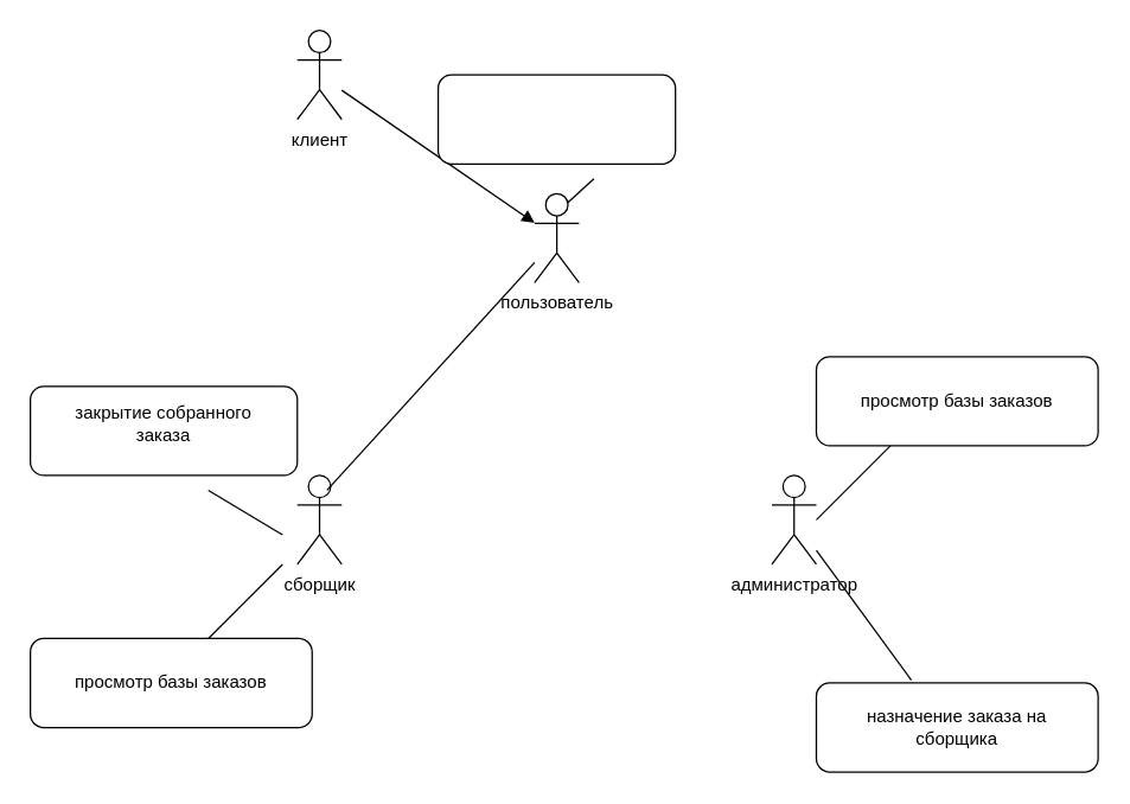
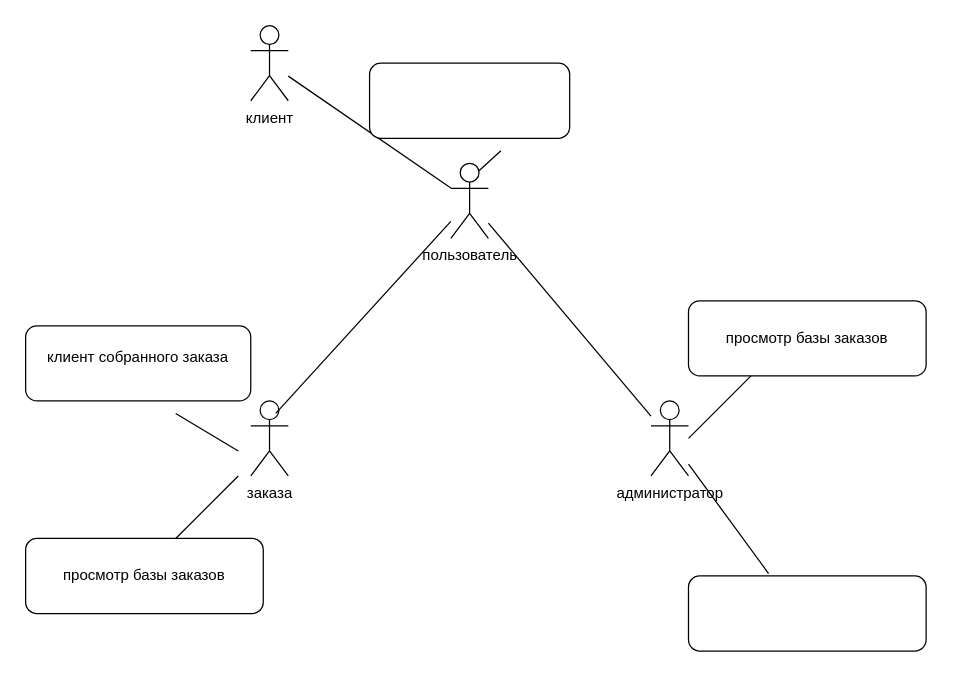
  <mxCell id="0" />
  <mxCell id="1" parent="0" />
  <mxCell id="2" value="пользователь" style="shape=umlActor;verticalLabelPosition=bottom;verticalAlign=top;html=1;" vertex="1" parent="1"><mxGeometry x="360" y="130" width="30" height="60" as="geometry" /></mxCell>
  <mxCell id="3" value="клиент" style="shape=umlActor;verticalLabelPosition=bottom;verticalAlign=top;html=1;" vertex="1" parent="1"><mxGeometry x="200" y="20" width="30" height="60" as="geometry" /></mxCell>
- <mxCell id="4" value="сборщик" style="shape=umlActor;verticalLabelPosition=bottom;verticalAlign=top;html=1;" vertex="1" parent="1"><mxGeometry x="200" y="320" width="30" height="60" as="geometry" /></mxCell>
+ <mxCell id="4" value="заказа" style="shape=umlActor;verticalLabelPosition=bottom;verticalAlign=top;html=1;" vertex="1" parent="1"><mxGeometry x="200" y="320" width="30" height="60" as="geometry" /></mxCell>
  <mxCell id="5" value="администратор" style="shape=umlActor;verticalLabelPosition=bottom;verticalAlign=top;html=1;" vertex="1" parent="1"><mxGeometry x="520" y="320" width="30" height="60" as="geometry" /></mxCell>
  <mxCell id="6" value="" style="endArrow=none;html=1;rounded=0;" edge="1" parent="1" target="2"><mxGeometry width="50" height="50" relative="1" as="geometry"><mxPoint x="220" y="330" as="sourcePoint" /><mxPoint x="270" y="280" as="targetPoint" /></mxGeometry></mxCell>
- <mxCell id="7" value="" style="endArrow=block;html=1;rounded=0;" edge="1" parent="1" source="3" target="2"><mxGeometry width="50" height="50" relative="1" as="geometry"><mxPoint x="320" y="140" as="sourcePoint" /><mxPoint x="370" y="90" as="targetPoint" /></mxGeometry></mxCell>
+ <mxCell id="7" value="" style="endArrow=none;html=1;rounded=0;" edge="1" parent="1" source="3" target="2"><mxGeometry width="50" height="50" relative="1" as="geometry"><mxPoint x="320" y="140" as="sourcePoint" /><mxPoint x="370" y="90" as="targetPoint" /></mxGeometry></mxCell>
+ <mxCell id="8" value="" style="endArrow=none;html=1;rounded=0;" edge="1" parent="1" source="2" target="5"><mxGeometry width="50" height="50" relative="1" as="geometry"><mxPoint x="390" y="230" as="sourcePoint" /><mxPoint x="440" y="180" as="targetPoint" /></mxGeometry></mxCell>
  <mxCell id="9" value="" style="rounded=1;whiteSpace=wrap;html=1;" vertex="1" parent="1"><mxGeometry x="295" y="50" width="160" height="60" as="geometry" /></mxCell>
  <mxCell id="10" value="" style="rounded=1;whiteSpace=wrap;html=1;" vertex="1" parent="1"><mxGeometry x="20" y="260" width="180" height="60" as="geometry" /></mxCell>
  <mxCell id="11" value="" style="rounded=1;whiteSpace=wrap;html=1;" vertex="1" parent="1"><mxGeometry x="550" y="240" width="190" height="60" as="geometry" /></mxCell>
  <mxCell id="12" value="" style="rounded=1;whiteSpace=wrap;html=1;" vertex="1" parent="1"><mxGeometry x="550" y="460" width="190" height="60" as="geometry" /></mxCell>
  <mxCell id="13" value="просмотр базы заказов" style="text;html=1;strokeColor=none;fillColor=none;align=center;verticalAlign=middle;whiteSpace=wrap;rounded=0;" vertex="1" parent="1"><mxGeometry x="560" y="250" width="170" height="40" as="geometry" /></mxCell>
- <mxCell id="14" value="назначение заказа на сборщика" style="text;html=1;strokeColor=none;fillColor=none;align=center;verticalAlign=middle;whiteSpace=wrap;rounded=0;" vertex="1" parent="1"><mxGeometry x="560" y="475" width="170" height="30" as="geometry" /></mxCell>
- <mxCell id="15" value="закрытие собранного заказа" style="text;html=1;strokeColor=none;fillColor=none;align=center;verticalAlign=middle;whiteSpace=wrap;rounded=0;" vertex="1" parent="1"><mxGeometry x="30" y="270" width="160" height="30" as="geometry" /></mxCell>
+ <mxCell id="15" value="клиент собранного заказа" style="text;html=1;strokeColor=none;fillColor=none;align=center;verticalAlign=middle;whiteSpace=wrap;rounded=0;" vertex="1" parent="1"><mxGeometry x="30" y="270" width="160" height="30" as="geometry" /></mxCell>
  <mxCell id="16" value="" style="endArrow=none;html=1;rounded=0;" edge="1" parent="1"><mxGeometry width="50" height="50" relative="1" as="geometry"><mxPoint x="550" y="350" as="sourcePoint" /><mxPoint x="600" y="300" as="targetPoint" /></mxGeometry></mxCell>
  <mxCell id="17" value="" style="endArrow=none;html=1;rounded=0;" edge="1" parent="1"><mxGeometry width="50" height="50" relative="1" as="geometry"><mxPoint x="140" y="330" as="sourcePoint" /><mxPoint x="190" y="360" as="targetPoint" /></mxGeometry></mxCell>
  <mxCell id="18" value="" style="endArrow=none;html=1;rounded=0;exitX=0.75;exitY=0.1;exitDx=0;exitDy=0;exitPerimeter=0;" edge="1" parent="1" source="2"><mxGeometry width="50" height="50" relative="1" as="geometry"><mxPoint x="400" y="170" as="sourcePoint" /><mxPoint x="400" y="120" as="targetPoint" /></mxGeometry></mxCell>
  <mxCell id="19" value="" style="endArrow=none;html=1;rounded=0;entryX=0.337;entryY=-0.033;entryDx=0;entryDy=0;entryPerimeter=0;" edge="1" parent="1" source="5" target="12"><mxGeometry width="50" height="50" relative="1" as="geometry"><mxPoint x="530" y="450" as="sourcePoint" /><mxPoint x="580" y="400" as="targetPoint" /></mxGeometry></mxCell>
  <mxCell id="20" value="" style="rounded=1;whiteSpace=wrap;html=1;" vertex="1" parent="1"><mxGeometry x="20" y="430" width="190" height="60" as="geometry" /></mxCell>
  <mxCell id="21" value="просмотр базы заказов" style="text;html=1;strokeColor=none;fillColor=none;align=center;verticalAlign=middle;whiteSpace=wrap;rounded=0;" vertex="1" parent="1"><mxGeometry x="30" y="440" width="170" height="40" as="geometry" /></mxCell>
  <mxCell id="22" value="" style="endArrow=none;html=1;rounded=0;" edge="1" parent="1"><mxGeometry width="50" height="50" relative="1" as="geometry"><mxPoint x="140" y="430" as="sourcePoint" /><mxPoint x="190" y="380" as="targetPoint" /></mxGeometry></mxCell>
